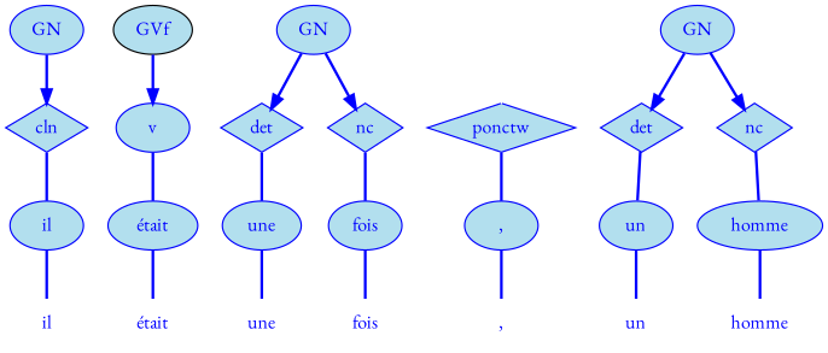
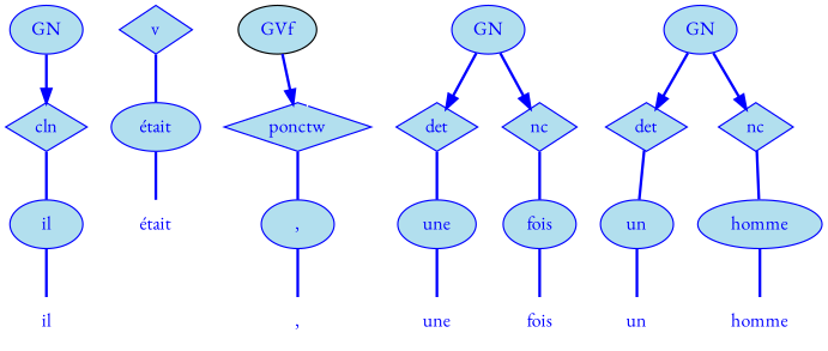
  digraph {
    fontname="EB Garamond"
    node [fillcolor=lightblue2 fontcolor=blue fontname="EB Garamond" shape=plaintext color=blue style=filled]
    edge [arrowhead=none color=blue fontcolor=blue fontname="EB Garamond" minlen=1 style=bold]
    n1 [height=0.50 label=il width=0.75 color="" style=""]
    n2 [height=0.50 label=il shape=ellipse width=0.75]
    n3 [height=0.50 label=cln shape=diamond width=0.75]
    n4 [arrowhead=doubleoctagon height=0.50 label=GN width=0.75 shape=""]
    n5 [height=0.50 label="était" width=0.75 color="" style=""]
    n6 [height=0.50 label="était" shape=ellipse width=0.92]
-   n7 [height=0.50 label=v shape=ellipse width=0.75]
+   n7 [height=0.50 label=v shape=diamond width=0.75]
    n8 [arrowhead=doubleoctagon color=black height=0.50 label=GVf width=0.81 shape=""]
    n9 [height=0.50 label=une width=0.75 color="" style=""]
    n10 [height=0.50 label=une shape=ellipse width=0.81]
    n11 [height=0.50 label=det shape=diamond width=0.75]
    n12 [height=0.50 label=fois width=0.75 color="" style=""]
    n13 [height=0.50 label=fois shape=ellipse width=0.75]
    n14 [height=0.50 label=nc shape=diamond width=0.75]
    n15 [arrowhead=doubleoctagon height=0.50 label=GN width=0.75 shape=""]
    n16 [height=0.50 label="," width=0.75 color="" style=""]
    n17 [height=0.50 label="," shape=ellipse width=0.75]
    n18 [height=0.50 label=ponctw shape=diamond width=1.28]
    n19 [height=0.50 label=un width=0.75 color="" style=""]
    n20 [height=0.50 label=un shape=ellipse width=0.75]
    n21 [height=0.50 label=det shape=diamond width=0.75]
    n22 [height=0.50 label=homme width=0.92 color="" style=""]
    n23 [height=0.50 label=homme shape=ellipse width=1.28]
    n24 [height=0.50 label=nc shape=diamond width=0.75]
    n25 [arrowhead=doubleoctagon height=0.50 label=GN width=0.75 shape=""]
    "mc1s1_P9L1#pos#empty" [color=white fillcolor=white fontcolor=white height=0.06 shape=point width=0.06 style=""]
    n2 -> n1
    n3 -> n2
    n4 -> n3 [shape=normal arrowhead=""]
    n6 -> n5
    n7 -> n6
-   n8 -> n7 [shape=normal arrowhead=""]
+   n8 -> n18 [shape=normal arrowhead=""]
    n10 -> n9
    n11 -> n10
    n13 -> n12
    n14 -> n13
    n15 -> n11 [shape=normal arrowhead=""]
    n15 -> n14 [shape=normal arrowhead=""]
    n17 -> n16
    n18 -> n17
    n20 -> n19
    n21 -> n20
    n23 -> n22
    n24 -> n23
    n25 -> n21 [shape=normal arrowhead=""]
    n25 -> n24 [shape=normal arrowhead=""]
    "mc1s1_P9L1#pos#empty" -> n18 [color=white fontcolor=white shape=none arrowhead="" style=""]
  }
